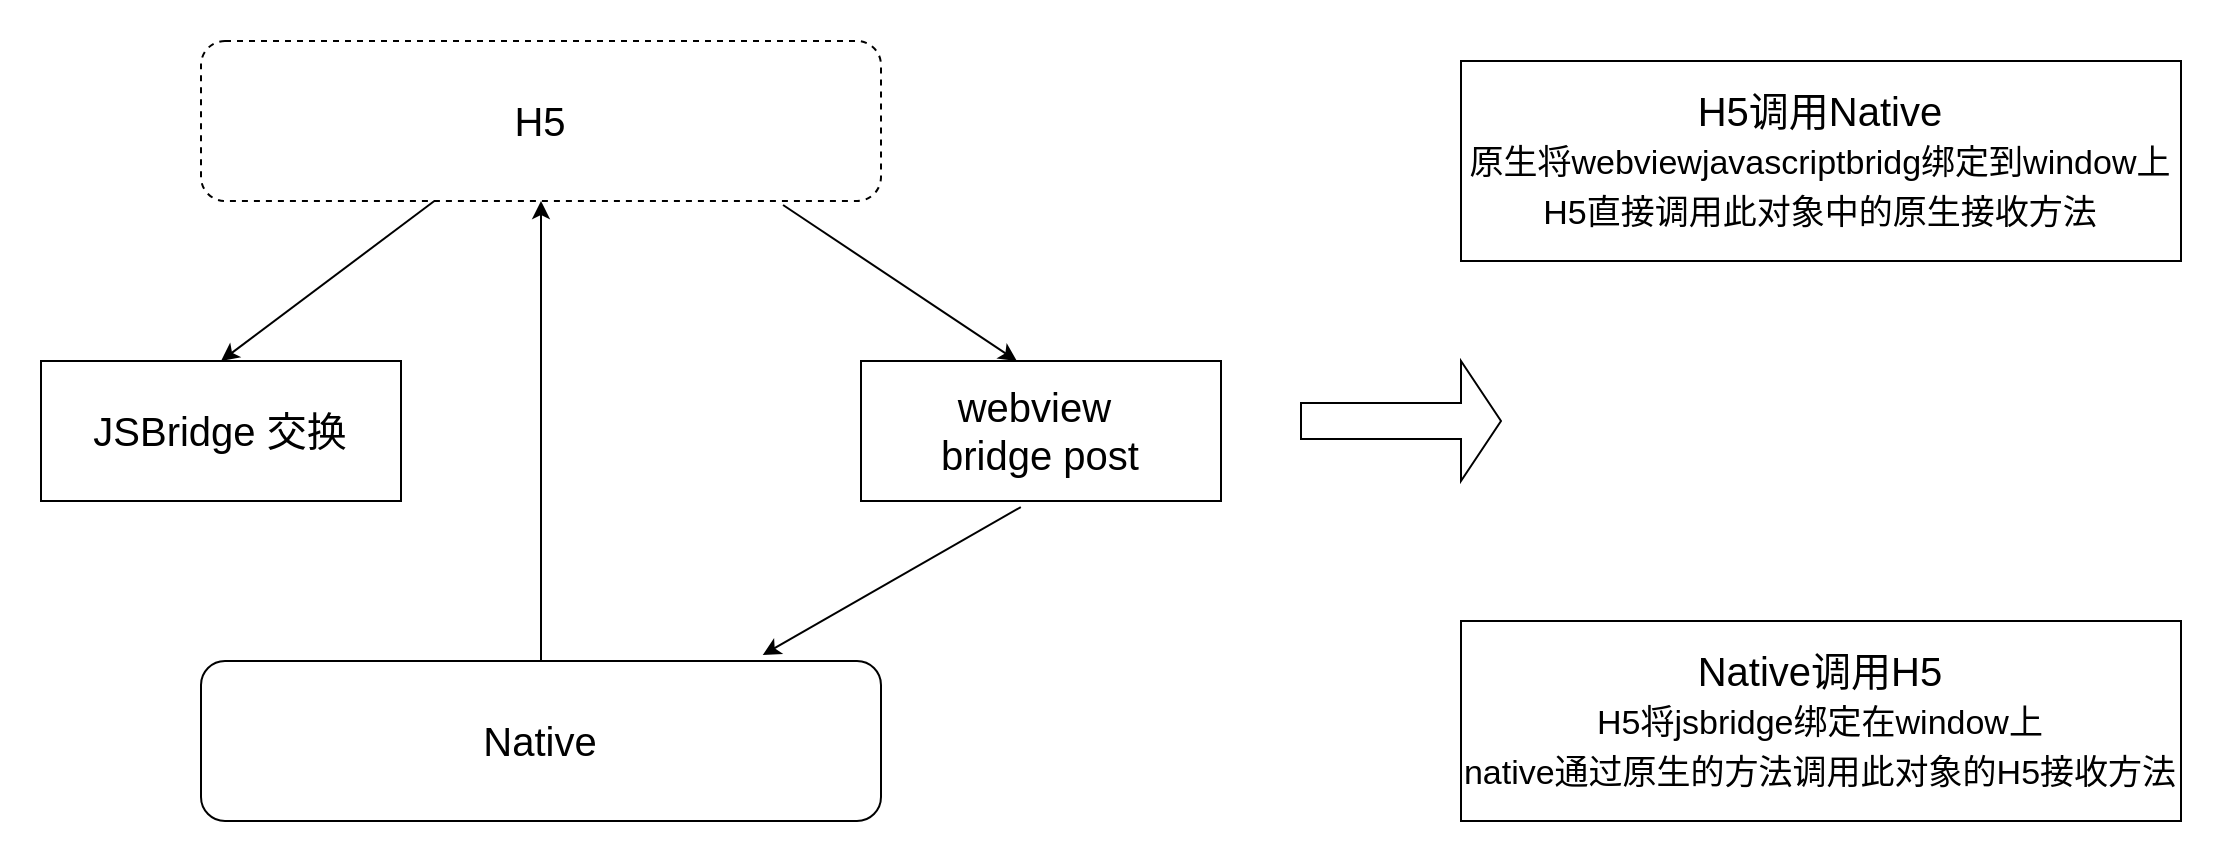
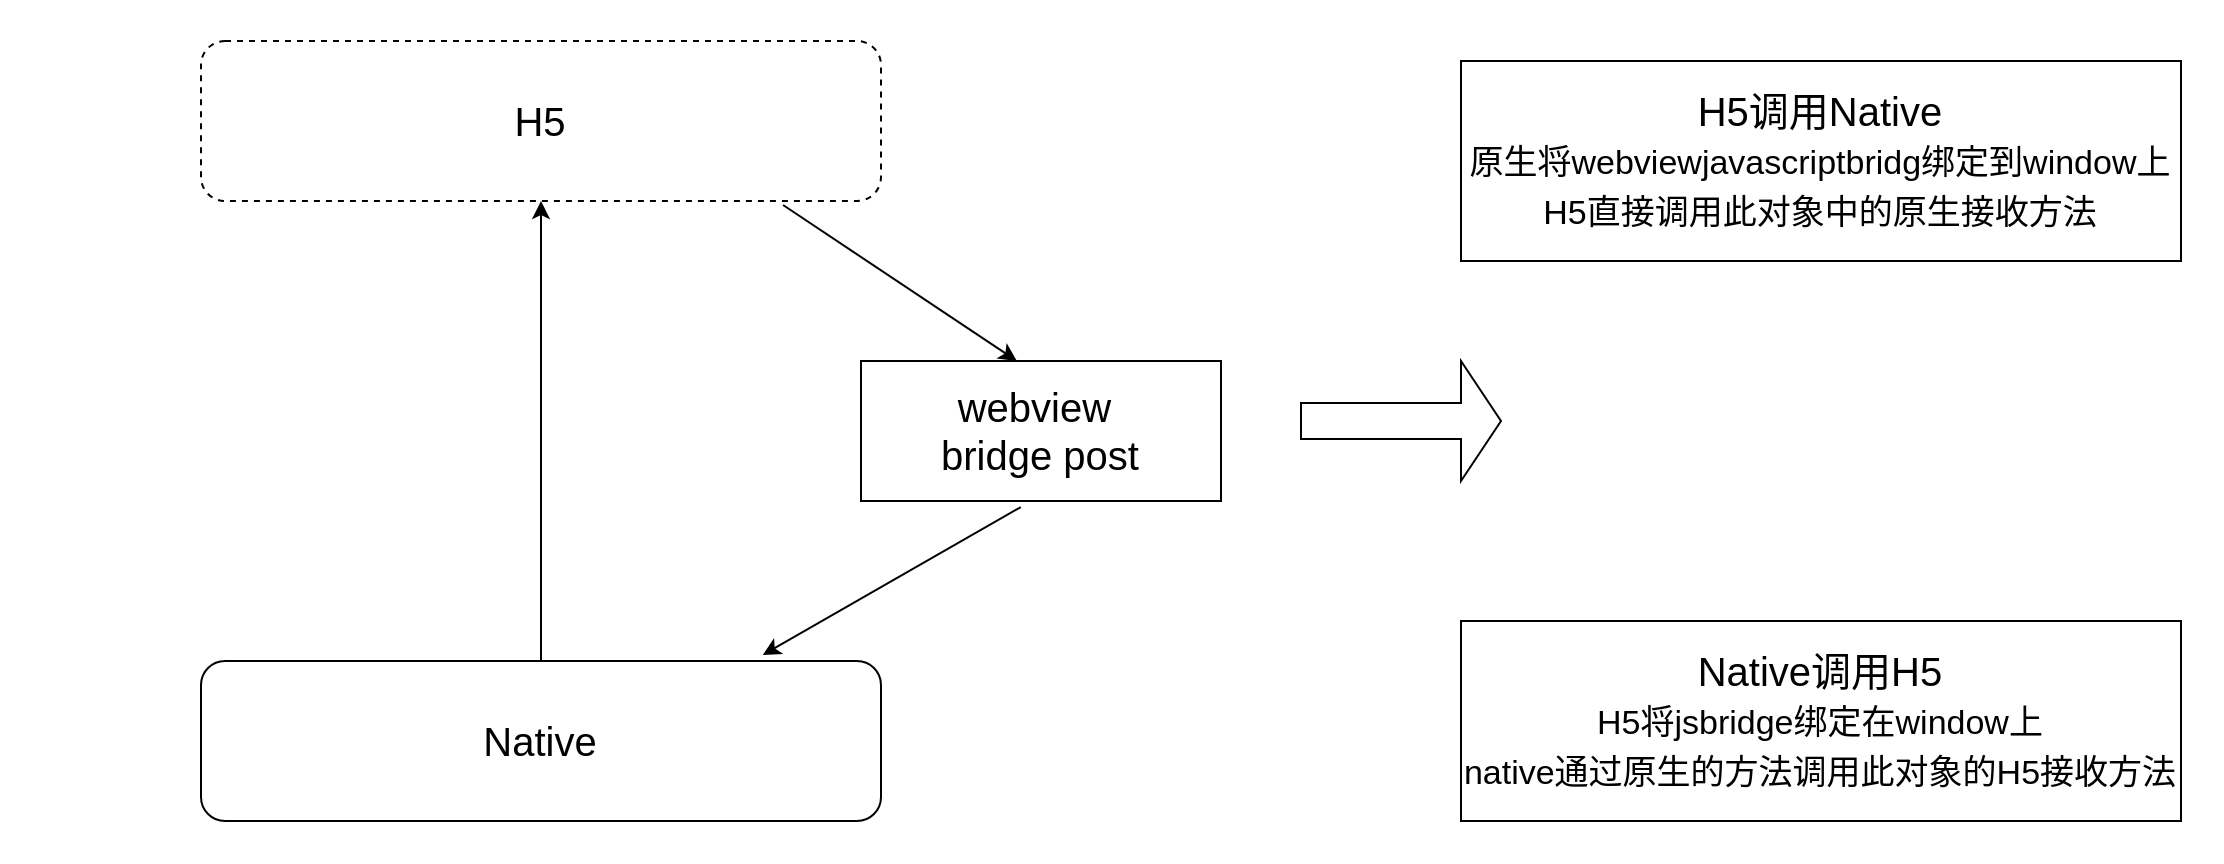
  <mxCell id="0" />
  <mxCell id="1" parent="0" />
  <mxCell id="2" value="H5" style="rounded=1;whiteSpace=wrap;html=1;fontSize=20;dashed=1;" vertex="1" parent="1"><mxGeometry x="100" y="20" width="340" height="80" as="geometry" /></mxCell>
  <mxCell id="3" value="Native" style="rounded=1;whiteSpace=wrap;html=1;fontSize=20;" vertex="1" parent="1"><mxGeometry x="100" y="330" width="340" height="80" as="geometry" /></mxCell>
- <mxCell id="4" value="JSBridge 交换" style="rounded=0;whiteSpace=wrap;html=1;fontSize=20;" vertex="1" parent="1"><mxGeometry x="20" y="180" width="180" height="70" as="geometry" /></mxCell>
  <mxCell id="5" value="webview&amp;nbsp;&lt;br style=&quot;font-size: 20px;&quot;&gt;bridge post" style="rounded=0;whiteSpace=wrap;html=1;fontSize=20;" vertex="1" parent="1"><mxGeometry x="430" y="180" width="180" height="70" as="geometry" /></mxCell>
- <mxCell id="6" value="" style="endArrow=classic;html=1;entryX=0.5;entryY=0;entryDx=0;entryDy=0;fontSize=20;" edge="1" parent="1" source="2" target="4"><mxGeometry width="50" height="50" relative="1" as="geometry"><mxPoint x="70" y="150" as="sourcePoint" /><mxPoint x="120" y="100" as="targetPoint" /></mxGeometry></mxCell>
  <mxCell id="7" value="" style="endArrow=classic;html=1;fontSize=20;" edge="1" parent="1" source="3" target="2"><mxGeometry width="50" height="50" relative="1" as="geometry"><mxPoint x="110" y="320" as="sourcePoint" /><mxPoint x="160" y="270" as="targetPoint" /></mxGeometry></mxCell>
  <mxCell id="8" value="" style="endArrow=classic;html=1;entryX=0.433;entryY=0;entryDx=0;entryDy=0;entryPerimeter=0;exitX=0.856;exitY=1.025;exitDx=0;exitDy=0;exitPerimeter=0;fontSize=20;" edge="1" parent="1" source="2" target="5"><mxGeometry width="50" height="50" relative="1" as="geometry"><mxPoint x="400" y="160" as="sourcePoint" /><mxPoint x="450" y="110" as="targetPoint" /></mxGeometry></mxCell>
  <mxCell id="9" value="" style="endArrow=classic;html=1;entryX=0.826;entryY=-0.037;entryDx=0;entryDy=0;entryPerimeter=0;exitX=0.444;exitY=1.043;exitDx=0;exitDy=0;exitPerimeter=0;fontSize=20;" edge="1" parent="1" source="5" target="3"><mxGeometry width="50" height="50" relative="1" as="geometry"><mxPoint x="440" y="360" as="sourcePoint" /><mxPoint x="490" y="310" as="targetPoint" /></mxGeometry></mxCell>
  <mxCell id="10" value="" style="shape=singleArrow;whiteSpace=wrap;html=1;fontSize=20;" vertex="1" parent="1"><mxGeometry x="650" y="180" width="100" height="60" as="geometry" /></mxCell>
  <mxCell id="11" value="H5调用Native&lt;br style=&quot;font-size: 20px&quot;&gt;&lt;font style=&quot;font-size: 17px&quot;&gt;原生将webviewjavascriptbridg绑定到window上&lt;br&gt;H5直接调用此对象中的原生接收方法&lt;/font&gt;&lt;br&gt;" style="rounded=0;whiteSpace=wrap;html=1;fontSize=20;" vertex="1" parent="1"><mxGeometry x="730" y="30" width="360" height="100" as="geometry" /></mxCell>
  <mxCell id="12" value="Native调用H5&lt;br&gt;&lt;font style=&quot;font-size: 17px&quot;&gt;H5将jsbridge绑定在window上&lt;br&gt;native通过原生的方法调用此对象的H5接收方法&lt;/font&gt;" style="rounded=0;whiteSpace=wrap;html=1;fontSize=20;" vertex="1" parent="1"><mxGeometry x="730" y="310" width="360" height="100" as="geometry" /></mxCell>
